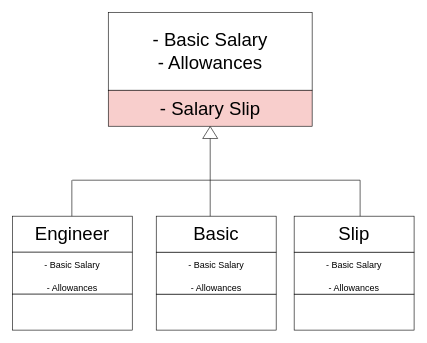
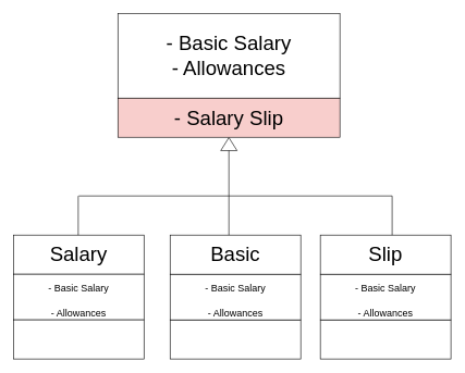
  <mxCell id="0" />
  <mxCell id="1" parent="0" />
  <mxCell id="2" value="&lt;font style=&quot;font-size: 31px;&quot;&gt;- Basic Salary&lt;br&gt;- Allowances&lt;br&gt;&lt;/font&gt;" style="rounded=0;whiteSpace=wrap;html=1;" vertex="1" parent="1"><mxGeometry x="180" y="20" width="340" height="130" as="geometry" /></mxCell>
  <mxCell id="3" value="&lt;font style=&quot;font-size: 31px;&quot;&gt;- Salary Slip&lt;/font&gt;" style="rounded=0;whiteSpace=wrap;html=1;fillColor=#f8cecc;" vertex="1" parent="1"><mxGeometry x="180" y="150" width="340" height="60" as="geometry" /></mxCell>
- <mxCell id="4" value="Engineer" style="rounded=0;whiteSpace=wrap;html=1;fontSize=31;" vertex="1" parent="1"><mxGeometry x="20" y="360" width="200" height="60" as="geometry" /></mxCell>
+ <mxCell id="4" value="Salary" style="rounded=0;whiteSpace=wrap;html=1;fontSize=31;" vertex="1" parent="1"><mxGeometry x="20" y="360" width="200" height="60" as="geometry" /></mxCell>
  <mxCell id="5" value="&lt;font style=&quot;font-size: 15px;&quot;&gt;- Basic Salary&lt;br&gt;- Allowances&lt;br&gt;&lt;/font&gt;" style="rounded=0;whiteSpace=wrap;html=1;fontSize=31;" vertex="1" parent="1"><mxGeometry x="20" y="420" width="200" height="70" as="geometry" /></mxCell>
  <mxCell id="6" value="" style="rounded=0;whiteSpace=wrap;html=1;fontSize=31;" vertex="1" parent="1"><mxGeometry x="20" y="490" width="200" height="60" as="geometry" /></mxCell>
  <mxCell id="7" value="" style="rounded=0;whiteSpace=wrap;html=1;fontSize=31;" vertex="1" parent="1"><mxGeometry x="260" y="490" width="200" height="60" as="geometry" /></mxCell>
  <mxCell id="8" value="&lt;span style=&quot;font-size: 15px;&quot;&gt;- Basic Salary&lt;/span&gt;&lt;br style=&quot;font-size: 15px;&quot;&gt;&lt;span style=&quot;font-size: 15px;&quot;&gt;- Allowances&lt;/span&gt;" style="rounded=0;whiteSpace=wrap;html=1;fontSize=31;" vertex="1" parent="1"><mxGeometry x="260" y="420" width="200" height="70" as="geometry" /></mxCell>
  <mxCell id="9" value="Basic" style="rounded=0;whiteSpace=wrap;html=1;fontSize=31;" vertex="1" parent="1"><mxGeometry x="260" y="360" width="200" height="60" as="geometry" /></mxCell>
  <mxCell id="10" value="" style="rounded=0;whiteSpace=wrap;html=1;fontSize=31;" vertex="1" parent="1"><mxGeometry x="490" y="490" width="200" height="60" as="geometry" /></mxCell>
  <mxCell id="11" value="&lt;span style=&quot;font-size: 15px;&quot;&gt;- Basic Salary&lt;/span&gt;&lt;br style=&quot;font-size: 15px;&quot;&gt;&lt;span style=&quot;font-size: 15px;&quot;&gt;- Allowances&lt;/span&gt;" style="rounded=0;whiteSpace=wrap;html=1;fontSize=31;" vertex="1" parent="1"><mxGeometry x="490" y="420" width="200" height="70" as="geometry" /></mxCell>
  <mxCell id="12" value="Slip" style="rounded=0;whiteSpace=wrap;html=1;fontSize=31;" vertex="1" parent="1"><mxGeometry x="490" y="360" width="200" height="60" as="geometry" /></mxCell>
  <mxCell id="13" value="" style="endArrow=none;html=1;rounded=0;fontSize=31;" edge="1" parent="1"><mxGeometry width="50" height="50" relative="1" as="geometry"><mxPoint x="120" y="300" as="sourcePoint" /><mxPoint x="600" y="300" as="targetPoint" /></mxGeometry></mxCell>
  <mxCell id="14" value="" style="endArrow=none;html=1;rounded=0;fontSize=31;" edge="1" parent="1"><mxGeometry width="50" height="50" relative="1" as="geometry"><mxPoint x="119.29" y="360" as="sourcePoint" /><mxPoint x="119.29" y="300" as="targetPoint" /></mxGeometry></mxCell>
  <mxCell id="15" value="" style="endArrow=none;html=1;rounded=0;fontSize=31;" edge="1" parent="1"><mxGeometry width="50" height="50" relative="1" as="geometry"><mxPoint x="350" y="360" as="sourcePoint" /><mxPoint x="350" y="300" as="targetPoint" /></mxGeometry></mxCell>
  <mxCell id="16" value="" style="endArrow=none;html=1;rounded=0;fontSize=31;" edge="1" parent="1"><mxGeometry width="50" height="50" relative="1" as="geometry"><mxPoint x="600" y="360" as="sourcePoint" /><mxPoint x="600" y="300" as="targetPoint" /></mxGeometry></mxCell>
  <mxCell id="17" value="" style="endArrow=none;html=1;rounded=0;fontSize=31;" edge="1" parent="1"><mxGeometry width="50" height="50" relative="1" as="geometry"><mxPoint x="350" y="300" as="sourcePoint" /><mxPoint x="350" y="220" as="targetPoint" /></mxGeometry></mxCell>
  <mxCell id="18" value="" style="triangle;whiteSpace=wrap;html=1;fontSize=31;rotation=-90;" vertex="1" parent="1"><mxGeometry x="340" y="208" width="20" height="25" as="geometry" /></mxCell>
